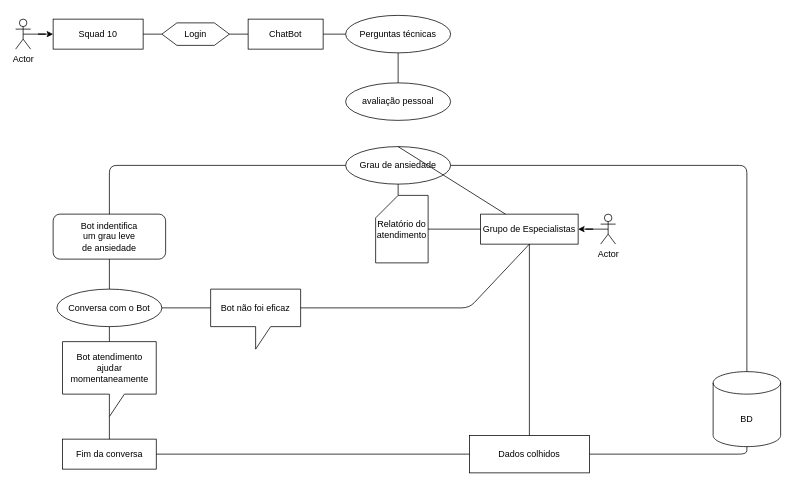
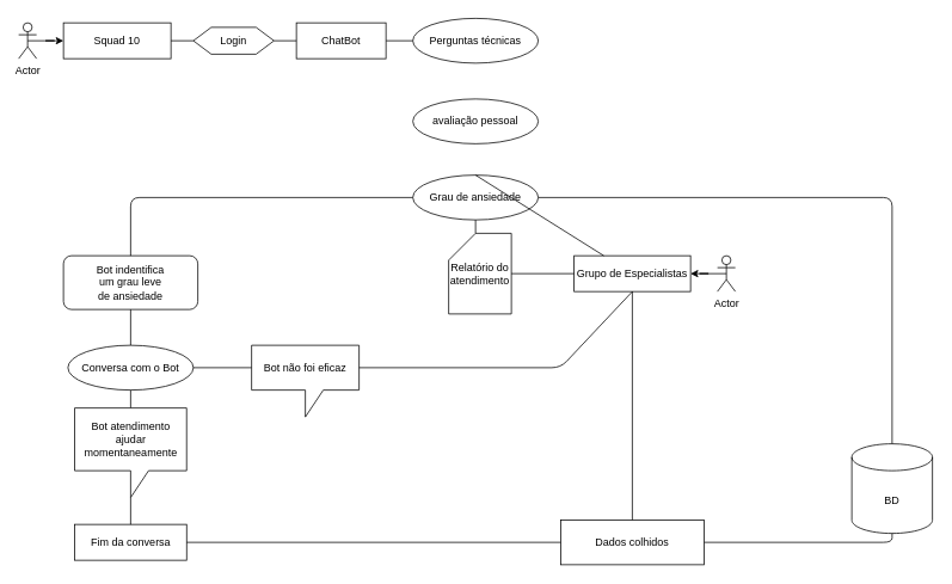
  <mxCell id="0" />
  <mxCell id="1" parent="0" />
  <mxCell id="2" value="Squad 10" style="rounded=0;whiteSpace=wrap;html=1;" vertex="1" parent="1"><mxGeometry x="70" y="25" width="120" height="40" as="geometry" /></mxCell>
  <mxCell id="3" style="edgeStyle=orthogonalEdgeStyle;rounded=0;orthogonalLoop=1;jettySize=auto;html=1;exitX=0.5;exitY=0.5;exitDx=0;exitDy=0;exitPerimeter=0;entryX=0;entryY=0.5;entryDx=0;entryDy=0;" edge="1" parent="1" source="4" target="2"><mxGeometry relative="1" as="geometry" /></mxCell>
  <mxCell id="4" value="Actor" style="shape=umlActor;verticalLabelPosition=bottom;verticalAlign=top;html=1;outlineConnect=0;" vertex="1" parent="1"><mxGeometry x="20" y="25" width="20" height="40" as="geometry" /></mxCell>
  <mxCell id="5" value="Grupo de Especialistas" style="rounded=0;whiteSpace=wrap;html=1;" vertex="1" parent="1"><mxGeometry x="640" y="285" width="130" height="40" as="geometry" /></mxCell>
  <mxCell id="6" style="edgeStyle=orthogonalEdgeStyle;rounded=0;orthogonalLoop=1;jettySize=auto;html=1;exitX=0.5;exitY=0.5;exitDx=0;exitDy=0;exitPerimeter=0;entryX=1;entryY=0.5;entryDx=0;entryDy=0;" edge="1" parent="1" source="7" target="5"><mxGeometry relative="1" as="geometry" /></mxCell>
  <mxCell id="7" value="Actor" style="shape=umlActor;verticalLabelPosition=bottom;verticalAlign=top;html=1;outlineConnect=0;" vertex="1" parent="1"><mxGeometry x="800" y="285" width="20" height="40" as="geometry" /></mxCell>
  <mxCell id="8" value="Perguntas técnicas" style="ellipse;whiteSpace=wrap;html=1;" vertex="1" parent="1"><mxGeometry x="460" y="20" width="140" height="50" as="geometry" /></mxCell>
  <mxCell id="9" value="avaliação pessoal" style="ellipse;whiteSpace=wrap;html=1;" vertex="1" parent="1"><mxGeometry x="460" y="110" width="140" height="50" as="geometry" /></mxCell>
  <mxCell id="10" value="Grau de ansiedade" style="ellipse;whiteSpace=wrap;html=1;" vertex="1" parent="1"><mxGeometry x="460" y="195" width="140" height="50" as="geometry" /></mxCell>
  <mxCell id="11" value="Bot indentifica&lt;br&gt;um grau leve&lt;br&gt;de ansiedade" style="rounded=1;whiteSpace=wrap;html=1;" vertex="1" parent="1"><mxGeometry x="70" y="285" width="150" height="60" as="geometry" /></mxCell>
  <mxCell id="12" value="" style="endArrow=none;html=1;exitX=1;exitY=0.5;exitDx=0;exitDy=0;entryX=0;entryY=0.5;entryDx=0;entryDy=0;" edge="1" parent="1" source="31" target="8"><mxGeometry width="50" height="50" relative="1" as="geometry"><mxPoint x="370" y="235" as="sourcePoint" /><mxPoint x="250" y="47" as="targetPoint" /><Array as="points" /></mxGeometry></mxCell>
- <mxCell id="13" value="" style="endArrow=none;html=1;entryX=0.5;entryY=1;entryDx=0;entryDy=0;exitX=0.5;exitY=0;exitDx=0;exitDy=0;" edge="1" parent="1" source="9" target="8"><mxGeometry width="50" height="50" relative="1" as="geometry"><mxPoint x="370" y="235" as="sourcePoint" /><mxPoint x="420" y="185" as="targetPoint" /></mxGeometry></mxCell>
  <mxCell id="14" value="" style="endArrow=none;html=1;exitX=0.5;exitY=0;exitDx=0;exitDy=0;" edge="1" parent="1" source="10" target="5"><mxGeometry width="50" height="50" relative="1" as="geometry"><mxPoint x="370" y="235" as="sourcePoint" /><mxPoint x="420" y="185" as="targetPoint" /></mxGeometry></mxCell>
  <mxCell id="15" value="" style="endArrow=none;html=1;exitX=0;exitY=0.5;exitDx=0;exitDy=0;entryX=0.5;entryY=0;entryDx=0;entryDy=0;" edge="1" parent="1" source="10" target="11"><mxGeometry width="50" height="50" relative="1" as="geometry"><mxPoint x="370" y="235" as="sourcePoint" /><mxPoint x="420" y="185" as="targetPoint" /><Array as="points"><mxPoint x="145" y="220" /></Array></mxGeometry></mxCell>
  <mxCell id="16" value="" style="endArrow=none;html=1;exitX=0.5;exitY=1;exitDx=0;exitDy=0;entryX=0;entryY=0;entryDx=30;entryDy=0;entryPerimeter=0;" edge="1" parent="1" source="10" target="20"><mxGeometry width="50" height="50" relative="1" as="geometry"><mxPoint x="350" y="225" as="sourcePoint" /><mxPoint x="320" y="265" as="targetPoint" /></mxGeometry></mxCell>
  <mxCell id="17" value="Conversa com o Bot" style="ellipse;whiteSpace=wrap;html=1;" vertex="1" parent="1"><mxGeometry x="75" y="385" width="140" height="50" as="geometry" /></mxCell>
  <mxCell id="18" value="" style="endArrow=none;html=1;exitX=0.5;exitY=1;exitDx=0;exitDy=0;entryX=0.5;entryY=0;entryDx=0;entryDy=0;" edge="1" parent="1" source="11" target="17"><mxGeometry width="50" height="50" relative="1" as="geometry"><mxPoint x="350" y="345" as="sourcePoint" /><mxPoint x="400" y="295" as="targetPoint" /></mxGeometry></mxCell>
  <mxCell id="19" value="" style="endArrow=none;html=1;exitX=0.5;exitY=1;exitDx=0;exitDy=0;entryX=0.5;entryY=0;entryDx=0;entryDy=0;entryPerimeter=0;" edge="1" parent="1" source="17" target="21"><mxGeometry width="50" height="50" relative="1" as="geometry"><mxPoint x="290" y="325" as="sourcePoint" /><mxPoint x="145" y="455" as="targetPoint" /></mxGeometry></mxCell>
  <mxCell id="20" value="Relatório do atendimento" style="shape=card;whiteSpace=wrap;html=1;" vertex="1" parent="1"><mxGeometry x="500" y="260" width="70" height="90" as="geometry" /></mxCell>
  <mxCell id="21" value="Bot atendimento&lt;br&gt;ajudar momentaneamente" style="shape=callout;whiteSpace=wrap;html=1;perimeter=calloutPerimeter;" vertex="1" parent="1"><mxGeometry x="82.5" y="455" width="125" height="100" as="geometry" /></mxCell>
  <mxCell id="22" value="Bot não foi eficaz" style="shape=callout;whiteSpace=wrap;html=1;perimeter=calloutPerimeter;" vertex="1" parent="1"><mxGeometry x="280" y="385" width="120" height="80" as="geometry" /></mxCell>
  <mxCell id="23" value="" style="endArrow=none;html=1;exitX=1;exitY=0.5;exitDx=0;exitDy=0;entryX=0;entryY=0;entryDx=0;entryDy=25;entryPerimeter=0;" edge="1" parent="1" source="17" target="22"><mxGeometry width="50" height="50" relative="1" as="geometry"><mxPoint x="290" y="325" as="sourcePoint" /><mxPoint x="340" y="275" as="targetPoint" /></mxGeometry></mxCell>
  <mxCell id="24" value="" style="endArrow=none;html=1;exitX=0;exitY=0;exitDx=120;exitDy=25;exitPerimeter=0;entryX=0.5;entryY=1;entryDx=0;entryDy=0;" edge="1" parent="1" source="22" target="5"><mxGeometry width="50" height="50" relative="1" as="geometry"><mxPoint x="290" y="325" as="sourcePoint" /><mxPoint x="340" y="275" as="targetPoint" /><Array as="points"><mxPoint x="625" y="410" /></Array></mxGeometry></mxCell>
  <mxCell id="25" value="Fim da conversa" style="rounded=0;whiteSpace=wrap;html=1;" vertex="1" parent="1"><mxGeometry x="82.5" y="585" width="125" height="40" as="geometry" /></mxCell>
  <mxCell id="26" value="" style="endArrow=none;html=1;entryX=0.5;entryY=0;entryDx=0;entryDy=0;" edge="1" parent="1" target="25"><mxGeometry width="50" height="50" relative="1" as="geometry"><mxPoint x="145" y="555" as="sourcePoint" /><mxPoint x="340" y="315" as="targetPoint" /></mxGeometry></mxCell>
  <mxCell id="27" value="" style="endArrow=none;html=1;entryX=0;entryY=0.5;entryDx=0;entryDy=0;exitX=1;exitY=0.5;exitDx=0;exitDy=0;exitPerimeter=0;" edge="1" parent="1" source="20" target="5"><mxGeometry width="50" height="50" relative="1" as="geometry"><mxPoint x="340" y="290" as="sourcePoint" /><mxPoint x="410" y="290" as="targetPoint" /></mxGeometry></mxCell>
  <mxCell id="28" value="BD" style="shape=cylinder3;whiteSpace=wrap;html=1;boundedLbl=1;backgroundOutline=1;size=15;" vertex="1" parent="1"><mxGeometry x="950" y="495" width="90" height="100" as="geometry" /></mxCell>
  <mxCell id="29" value="Login" style="shape=hexagon;perimeter=hexagonPerimeter2;whiteSpace=wrap;html=1;fixedSize=1;" vertex="1" parent="1"><mxGeometry x="215" y="30" width="90" height="30" as="geometry" /></mxCell>
  <mxCell id="30" value="" style="endArrow=none;html=1;exitX=1;exitY=0.5;exitDx=0;exitDy=0;entryX=0;entryY=0.5;entryDx=0;entryDy=0;" edge="1" parent="1" source="2" target="29"><mxGeometry width="50" height="50" relative="1" as="geometry"><mxPoint x="190" y="45" as="sourcePoint" /><mxPoint x="353" y="45" as="targetPoint" /><Array as="points" /></mxGeometry></mxCell>
  <mxCell id="31" value="ChatBot" style="rounded=0;whiteSpace=wrap;html=1;" vertex="1" parent="1"><mxGeometry x="330" y="25" width="100" height="40" as="geometry" /></mxCell>
  <mxCell id="32" value="" style="endArrow=none;html=1;exitX=1;exitY=0.5;exitDx=0;exitDy=0;entryX=0;entryY=0.5;entryDx=0;entryDy=0;" edge="1" parent="1" source="29" target="31"><mxGeometry width="50" height="50" relative="1" as="geometry"><mxPoint x="290" y="45" as="sourcePoint" /><mxPoint x="390" y="45" as="targetPoint" /><Array as="points" /></mxGeometry></mxCell>
  <mxCell id="33" value="" style="endArrow=none;html=1;exitX=1;exitY=0.5;exitDx=0;exitDy=0;entryX=0.5;entryY=0;entryDx=0;entryDy=0;entryPerimeter=0;" edge="1" parent="1" source="10" target="28"><mxGeometry width="50" height="50" relative="1" as="geometry"><mxPoint x="480" y="345" as="sourcePoint" /><mxPoint x="530" y="295" as="targetPoint" /><Array as="points"><mxPoint x="995" y="220" /></Array></mxGeometry></mxCell>
  <mxCell id="34" value="" style="endArrow=none;html=1;exitX=1;exitY=0.5;exitDx=0;exitDy=0;entryX=0.5;entryY=1;entryDx=0;entryDy=0;entryPerimeter=0;" edge="1" parent="1" source="35" target="28"><mxGeometry width="50" height="50" relative="1" as="geometry"><mxPoint x="480" y="345" as="sourcePoint" /><mxPoint x="530" y="295" as="targetPoint" /><Array as="points"><mxPoint x="995" y="605" /></Array></mxGeometry></mxCell>
  <mxCell id="35" value="Dados colhidos" style="rounded=0;whiteSpace=wrap;html=1;" vertex="1" parent="1"><mxGeometry x="625" y="580" width="160" height="50" as="geometry" /></mxCell>
  <mxCell id="36" value="" style="endArrow=none;html=1;exitX=1;exitY=0.5;exitDx=0;exitDy=0;entryX=0;entryY=0.5;entryDx=0;entryDy=0;" edge="1" parent="1" source="25" target="35"><mxGeometry width="50" height="50" relative="1" as="geometry"><mxPoint x="207.5" y="605" as="sourcePoint" /><mxPoint x="995" y="595" as="targetPoint" /><Array as="points" /></mxGeometry></mxCell>
  <mxCell id="37" value="" style="endArrow=none;html=1;entryX=0.5;entryY=1;entryDx=0;entryDy=0;exitX=0.5;exitY=0;exitDx=0;exitDy=0;" edge="1" parent="1" source="35" target="5"><mxGeometry width="50" height="50" relative="1" as="geometry"><mxPoint x="480" y="425" as="sourcePoint" /><mxPoint x="530" y="375" as="targetPoint" /></mxGeometry></mxCell>
